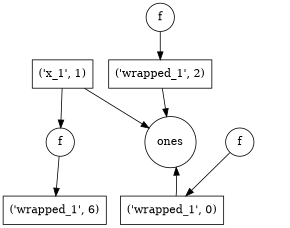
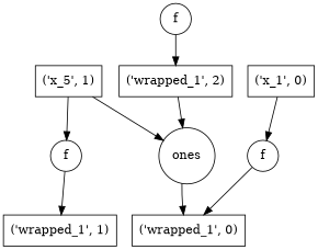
  strict digraph {
    node [shape=box]
-   n1 [label="('wrapped_1', 6)"]
+   n1 [label="('wrapped_1', 1)"]
    n2 [label=ones shape=circle]
    n3 [label="('wrapped_1', 0)"]
    n4 [label=f shape=circle]
    n5 [label=f shape=circle]
    n6 [label="('wrapped_1', 2)"]
    n7 [label=f shape=circle]
-   "('x_1', 1)"
-   n3 -> n2
+   "('x_1', 0)"
+   "('x_1', 1)" [label="('x_5', 1)"]
+   n2 -> n3
    n4 -> n3
    n5 -> n1
    n6 -> n2
    n7 -> n6
+   "('x_1', 0)" -> n4
    "('x_1', 1)" -> n2
    "('x_1', 1)" -> n5
  }
